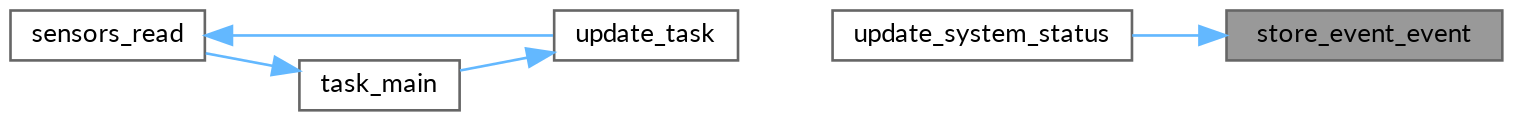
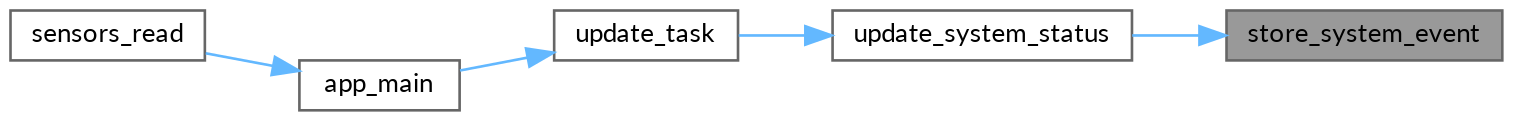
  digraph {
    fontname=Lato
    rankdir=RL
    node [color=grey40 fillcolor=white fontname=Lato fontsize=10 shape=box style=filled]
    edge [color=steelblue1 dir=back fontname=Lato fontsize=10 labelfontname=Helvetica labelfontsize=10 style=solid]
-   n1 [color=gray40 fillcolor=grey60 fontcolor=black height=0.2 label=store_event_event width=0.4]
+   n1 [color=gray40 fillcolor=grey60 fontcolor=black height=0.2 label=store_system_event width=0.4]
    n2 [height=0.2 label=update_system_status width=0.4]
    n3 [height=0.2 label=sensors_read width=0.4]
    n4 [height=0.2 label=update_task width=0.4]
-   n5 [height=0.2 label=task_main width=0.4]
+   n5 [height=0.2 label=app_main width=0.4]
    n1 -> n2
-   n3 -> n4
+   n2 -> n4
    n4 -> n5
    n5 -> n3
  }
